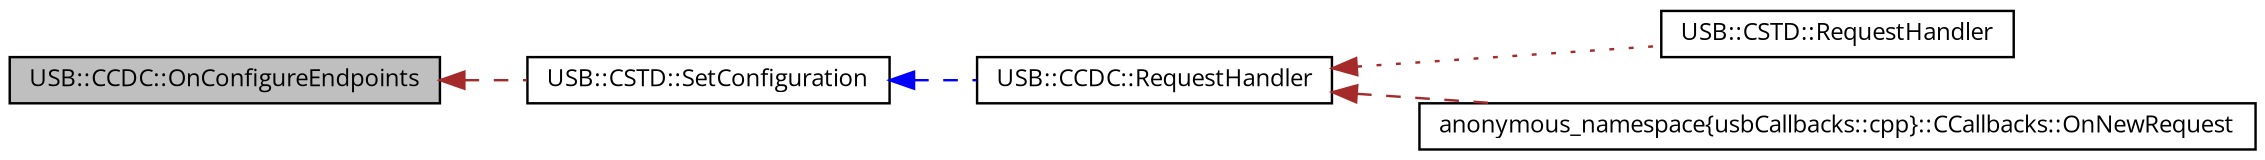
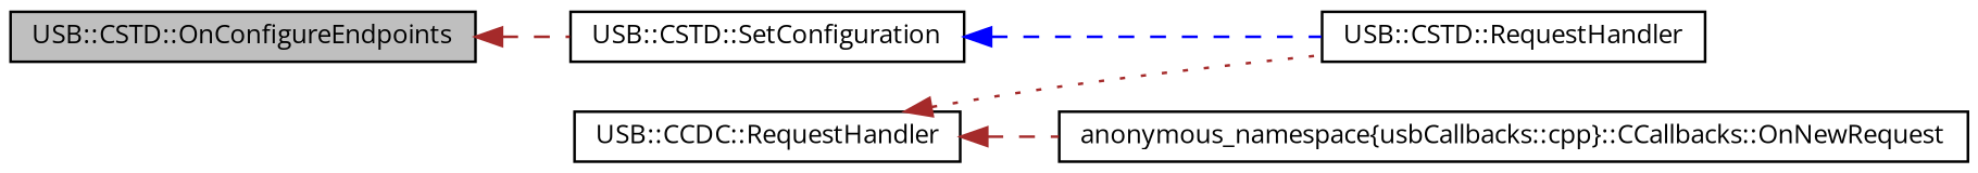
  digraph {
    fontname="Open Sans"
    rankdir=LR
    node [color=black fontname="Open Sans" fontsize=10 shape=record]
    edge [color=brown dir=back fontname="Open Sans" fontsize=10 labelfontname=FreeSans labelfontsize=10 style=dashed]
-   n1 [fillcolor=grey75 fontcolor=black height=0.2 label="USB::CCDC::OnConfigureEndpoints" style=filled width=0.4]
+   n1 [fillcolor=grey75 fontcolor=black height=0.2 label="USB::CSTD::OnConfigureEndpoints" style=filled width=0.4]
    n2 [height=0.2 label="USB::CSTD::SetConfiguration" width=0.4]
    n3 [height=0.2 label="USB::CSTD::RequestHandler" width=0.4]
    n4 [height=0.2 label="USB::CCDC::RequestHandler" width=0.4]
    n5 [height=0.2 label="anonymous_namespace\{usbCallbacks::cpp\}::CCallbacks::OnNewRequest" width=0.4]
    n1 -> n2
-   n2 -> n4 [color=blue]
+   n2 -> n3 [color=blue]
    n4 -> n3 [style=dotted]
    n4 -> n5
  }
